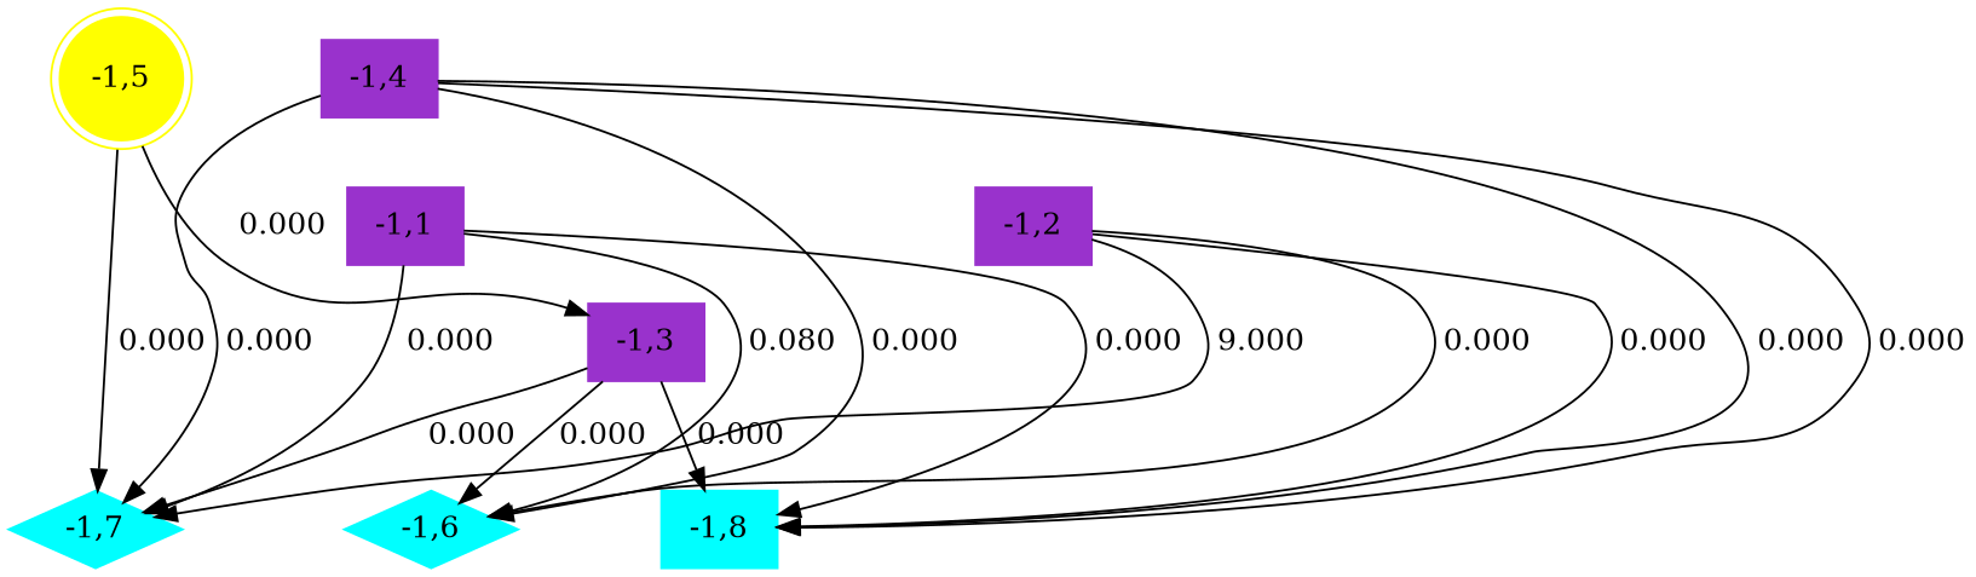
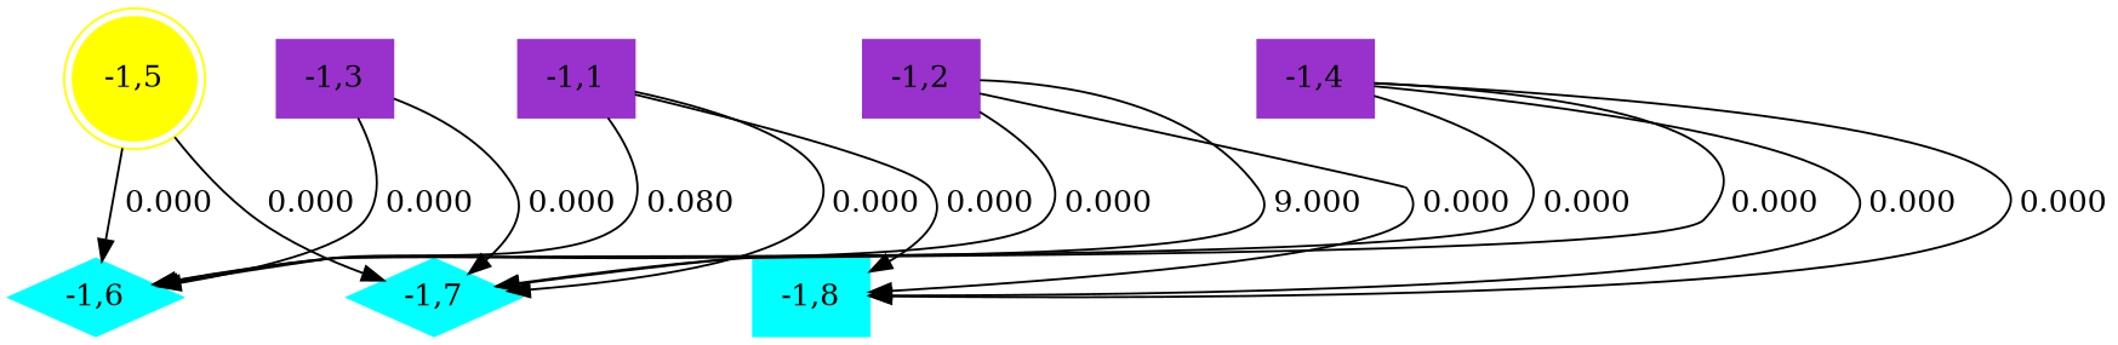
  digraph {
    node [color=darkorchid lbl=1 shape=box style=filled type=1]
    edge [color=black enable=1 labelfontcolor=black labelfontsize=4 recurent=0 style=solid weight=0.0]
    "-1,5" [color=yellow lbl=3 shape=doublecircle]
    "-1,6" [color=cyan lbl=2 shape=diamond type=0]
    "-1,7" [color=cyan lbl=2 shape=diamond type=0]
    "-1,8" [color=cyan lbl=2 type=0]
    "-1,2"
    "-1,3"
    "-1,4"
    "-1,1"
-   "-1,5" -> "-1,3" [inov_num="-1,5" label=" 0.000"]
+   "-1,5" -> "-1,6" [inov_num="-1,5" label=" 0.000"]
    "-1,5" -> "-1,7" [inov_num="-1,10" label=" 0.000"]
    "-1,2" -> "-1,6" [inov_num="-1,2" label=" 0.000"]
    "-1,2" -> "-1,7" [inov_num="-1,7" label=" 9.000"]
    "-1,2" -> "-1,8" [inov_num="-1,12" label=" 0.000"]
    "-1,3" -> "-1,6" [inov_num="-1,3" label=" 0.000"]
    "-1,3" -> "-1,7" [inov_num="-1,8" label=" 0.000"]
-   "-1,3" -> "-1,8" [inov_num="-1,13" label=" 0.000"]
    "-1,4" -> "-1,6" [inov_num="-1,4" label=" 0.000"]
    "-1,4" -> "-1,7" [inov_num="-1,9" label=" 0.000"]
    "-1,4" -> "-1,8" [inov_num="-1,14" label=" 0.000"]
    "-1,4" -> "-1,8" [inov_num="-1,16" label=" 0.000"]
    "-1,1" -> "-1,6" [inov_num="-1,1" label=" 0.080"]
    "-1,1" -> "-1,7" [inov_num="-1,6" label=" 0.000"]
    "-1,1" -> "-1,8" [inov_num="-1,11" label=" 0.000"]
  }
